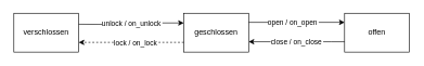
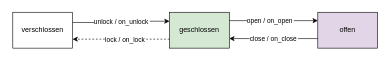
  <mxCell id="0" />
  <mxCell id="1" parent="0" type="layer" />
- <mxCell id="2" value="geschlossen" style="rounded=0;whiteSpace=wrap;html=1;" parent="1" vertex="1"><mxGeometry x="282" y="20" width="100" height="60" as="geometry" /></mxCell>
- <mxCell id="3" value="offen" style="rounded=0;whiteSpace=wrap;html=1;" parent="1" vertex="1"><mxGeometry x="530" y="20" width="100" height="60" as="geometry" /></mxCell>
+ <mxCell id="2" value="geschlossen" style="rounded=0;whiteSpace=wrap;html=1;fillColor=#d5e8d4;" parent="1" vertex="1"><mxGeometry x="282" y="20" width="100" height="60" as="geometry" /></mxCell>
+ <mxCell id="3" value="offen" style="rounded=0;whiteSpace=wrap;html=1;fillColor=#e1d5e7;" parent="1" vertex="1"><mxGeometry x="530" y="20" width="100" height="60" as="geometry" /></mxCell>
  <mxCell id="4" value="open / on_open" style="edgeStyle=orthogonalEdgeStyle;rounded=0;orthogonalLoop=1;exitX=1;exitY=0.75;exitDx=0;exitDy=0;" parent="1" edge="1"><mxGeometry x="-0.081" relative="1" as="geometry"><mxPoint x="382" y="34" as="sourcePoint" /><mxPoint x="530" y="34" as="targetPoint" /><Array as="points"><mxPoint x="530" y="34" /></Array><mxPoint as="offset" /></mxGeometry></mxCell>
  <mxCell id="5" value="close / on_close" style="edgeStyle=orthogonalEdgeStyle;rounded=0;orthogonalLoop=1;entryX=1;entryY=0.25;entryDx=0;entryDy=0;exitX=0;exitY=0.25;exitDx=0;exitDy=0;" parent="1" edge="1"><mxGeometry relative="1" as="geometry"><mxPoint x="530" y="64" as="sourcePoint" /><mxPoint x="382" y="64" as="targetPoint" /><Array as="points"><mxPoint x="510" y="64" /><mxPoint x="510" y="64" /></Array><mxPoint as="offset" /></mxGeometry></mxCell>
  <mxCell id="6" value="verschlossen" style="rounded=0;whiteSpace=wrap;html=1;" parent="1" vertex="1"><mxGeometry x="20" y="20" width="100" height="60" as="geometry" /></mxCell>
  <mxCell id="7" value="lock / on_lock" style="edgeStyle=orthogonalEdgeStyle;rounded=0;orthogonalLoop=1;entryX=1;entryY=0.75;entryDx=0;entryDy=0;exitX=0;exitY=0.75;exitDx=0;exitDy=0;dashed=1;" parent="1" source="2" target="6" edge="1"><mxGeometry x="-0.091" relative="1" as="geometry"><mxPoint x="280" y="20" as="sourcePoint" /><Array as="points"><mxPoint x="200" y="65" /><mxPoint x="200" y="65" /></Array><mxPoint as="offset" /></mxGeometry></mxCell>
  <mxCell id="8" value="unlock / on_unlock" style="edgeStyle=orthogonalEdgeStyle;rounded=0;orthogonalLoop=1;exitX=1;exitY=0.25;exitDx=0;exitDy=0;entryX=0;entryY=0.25;entryDx=0;entryDy=0;" parent="1" target="2" edge="1"><mxGeometry x="0.012" y="-1" relative="1" as="geometry"><mxPoint x="120" y="37" as="sourcePoint" /><mxPoint x="230" y="37" as="targetPoint" /><mxPoint x="-1" y="-1" as="offset" /></mxGeometry></mxCell>
